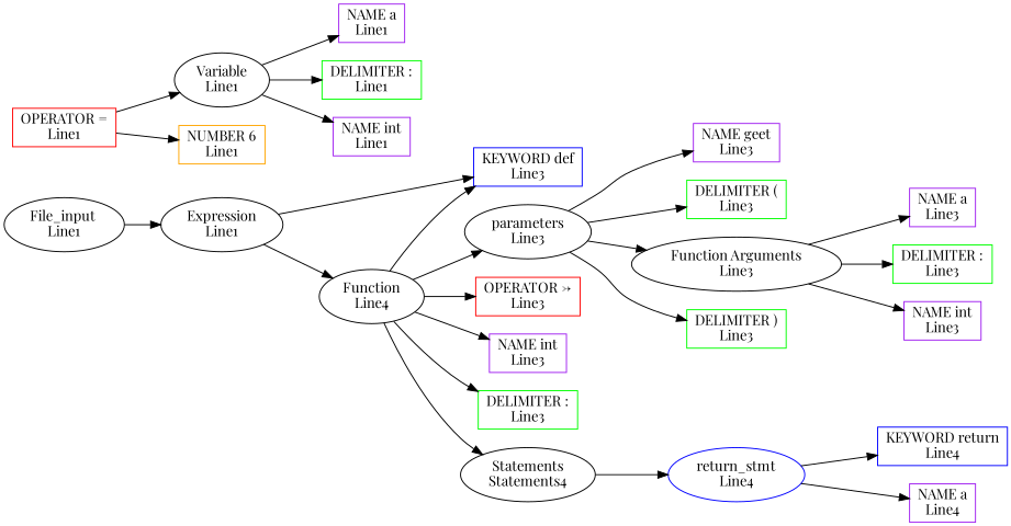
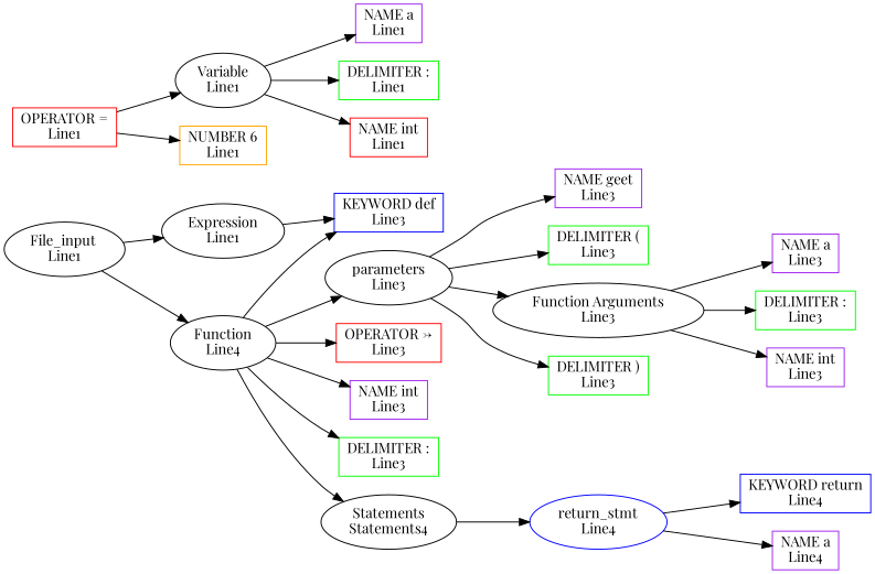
  digraph {
    fontname="Playfair Display"
    rankdir=LR
    node [fontname="Playfair Display" shape=box]
    edge [fontname="Playfair Display"]
    n1 [label="File_input \nLine1" shape=""]
    n2 [label="Expression\nLine1" shape=""]
    n3 [label="Function\nLine4" shape=""]
    n4 [color=blue label="KEYWORD def\nLine3"]
    n5 [label="parameters\nLine3" shape=""]
    n6 [color=red label="OPERATOR ->\nLine3"]
    n7 [color=purple label="NAME int\nLine3"]
    n8 [color=green label="DELIMITER :\nLine3"]
    n9 [label="Statements\nStatements4" shape=""]
    n10 [color=red label="OPERATOR =\nLine1"]
    n11 [label="Variable\nLine1" shape=""]
    n12 [color=orange label="NUMBER 6\nLine1"]
    n13 [color=purple label="NAME geet\nLine3"]
    n14 [color=green label="DELIMITER (\nLine3"]
    n15 [label="Function Arguments\nLine3" shape=""]
    n16 [color=green label="DELIMITER )\nLine3"]
    n17 [color=blue label="return_stmt\nLine4" shape=""]
    n18 [color=purple label="NAME a\nLine1"]
    n19 [color=green label="DELIMITER :\nLine1"]
-   n20 [color=purple label="NAME int\nLine1"]
+   n20 [color=red label="NAME int\nLine1"]
    n21 [color=purple label="NAME a\nLine3"]
    n22 [color=green label="DELIMITER :\nLine3"]
    n23 [color=purple label="NAME int\nLine3"]
    n24 [color=blue label="KEYWORD return\nLine4"]
    n25 [color=purple label="NAME a\nLine4"]
    n1 -> n2
-   n2 -> n3
+   n1 -> n3
    n2 -> n4
    n3 -> n4
    n3 -> n5
    n3 -> n6
    n3 -> n7
    n3 -> n8
    n3 -> n9
    n5 -> n13
    n5 -> n14
    n5 -> n15
    n5 -> n16
    n9 -> n17
    n10 -> n11
    n10 -> n12
    n11 -> n18
    n11 -> n19
    n11 -> n20
    n15 -> n21
    n15 -> n22
    n15 -> n23
    n17 -> n24
    n17 -> n25
  }
